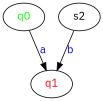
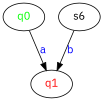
  digraph {
    fontname="IBM Plex Sans"
    node [fontname="IBM Plex Sans"]
    edge [fontname="IBM Plex Sans"]
    n1 [label=<<font color="green">q0</font>>]
    n2 [label=<<font color="red">q1</font>>]
-   s2
+   s2 [label=s6]
    n1 -> n2 [label=<<font color="blue">a</font>>]
    s2 -> n2 [label=<<font color="blue">b</font>>]
  }
